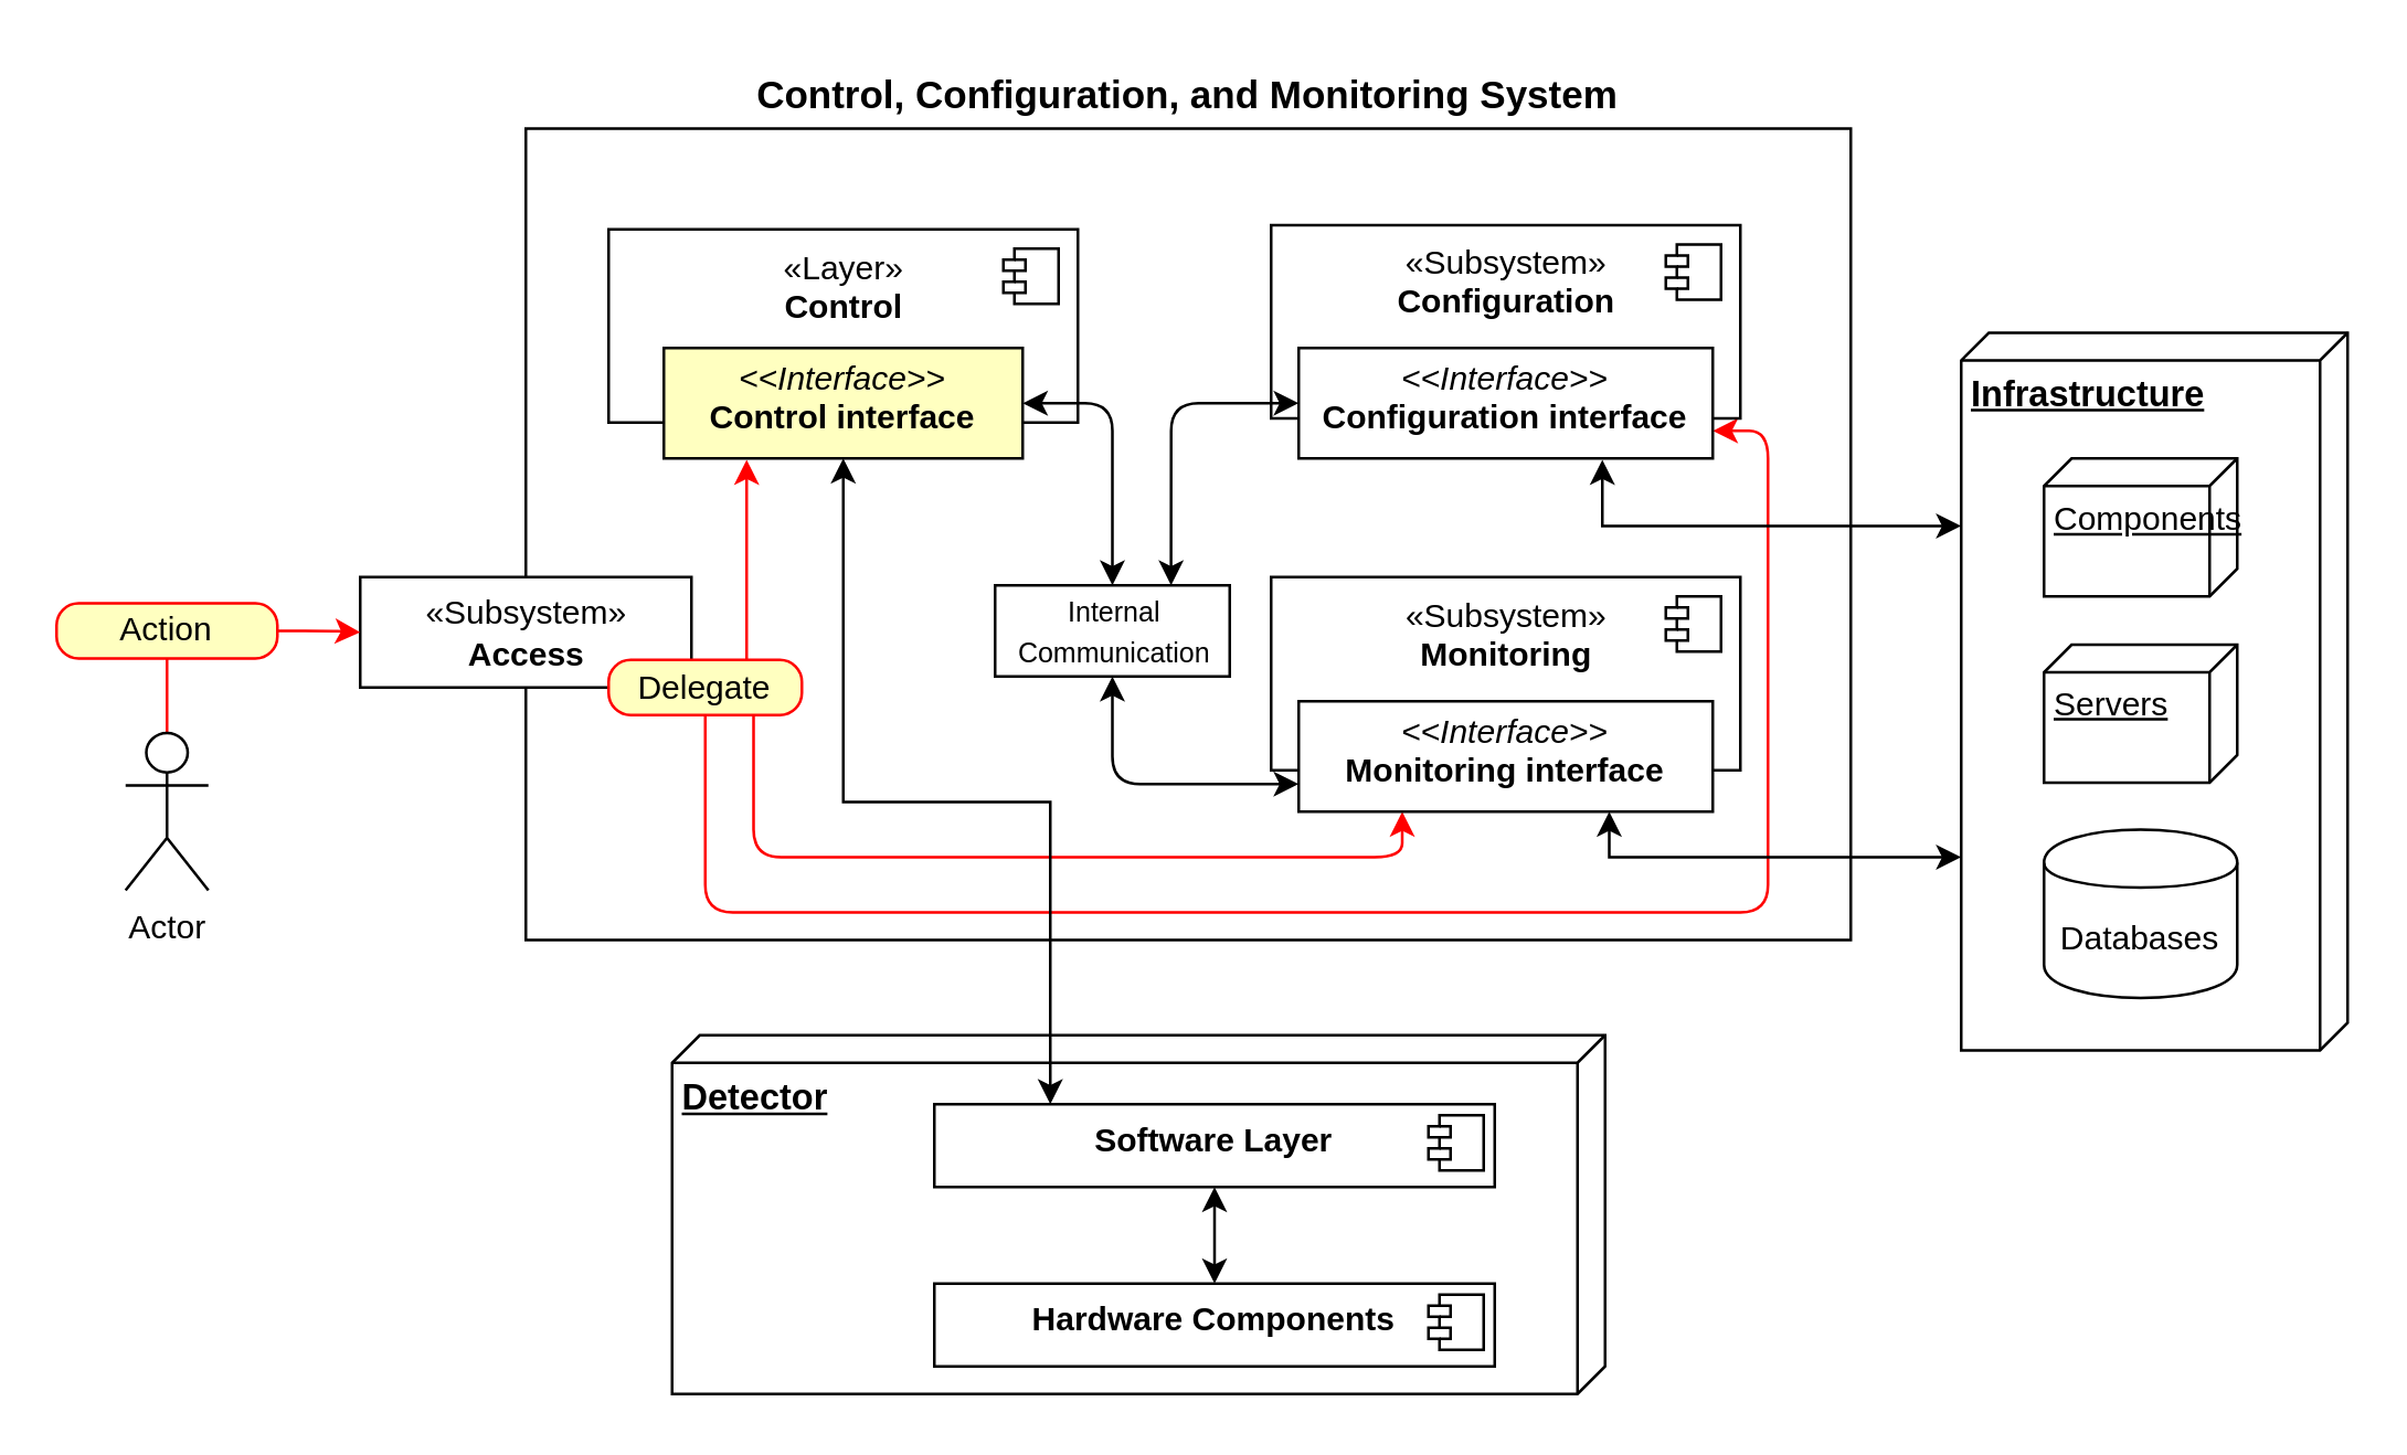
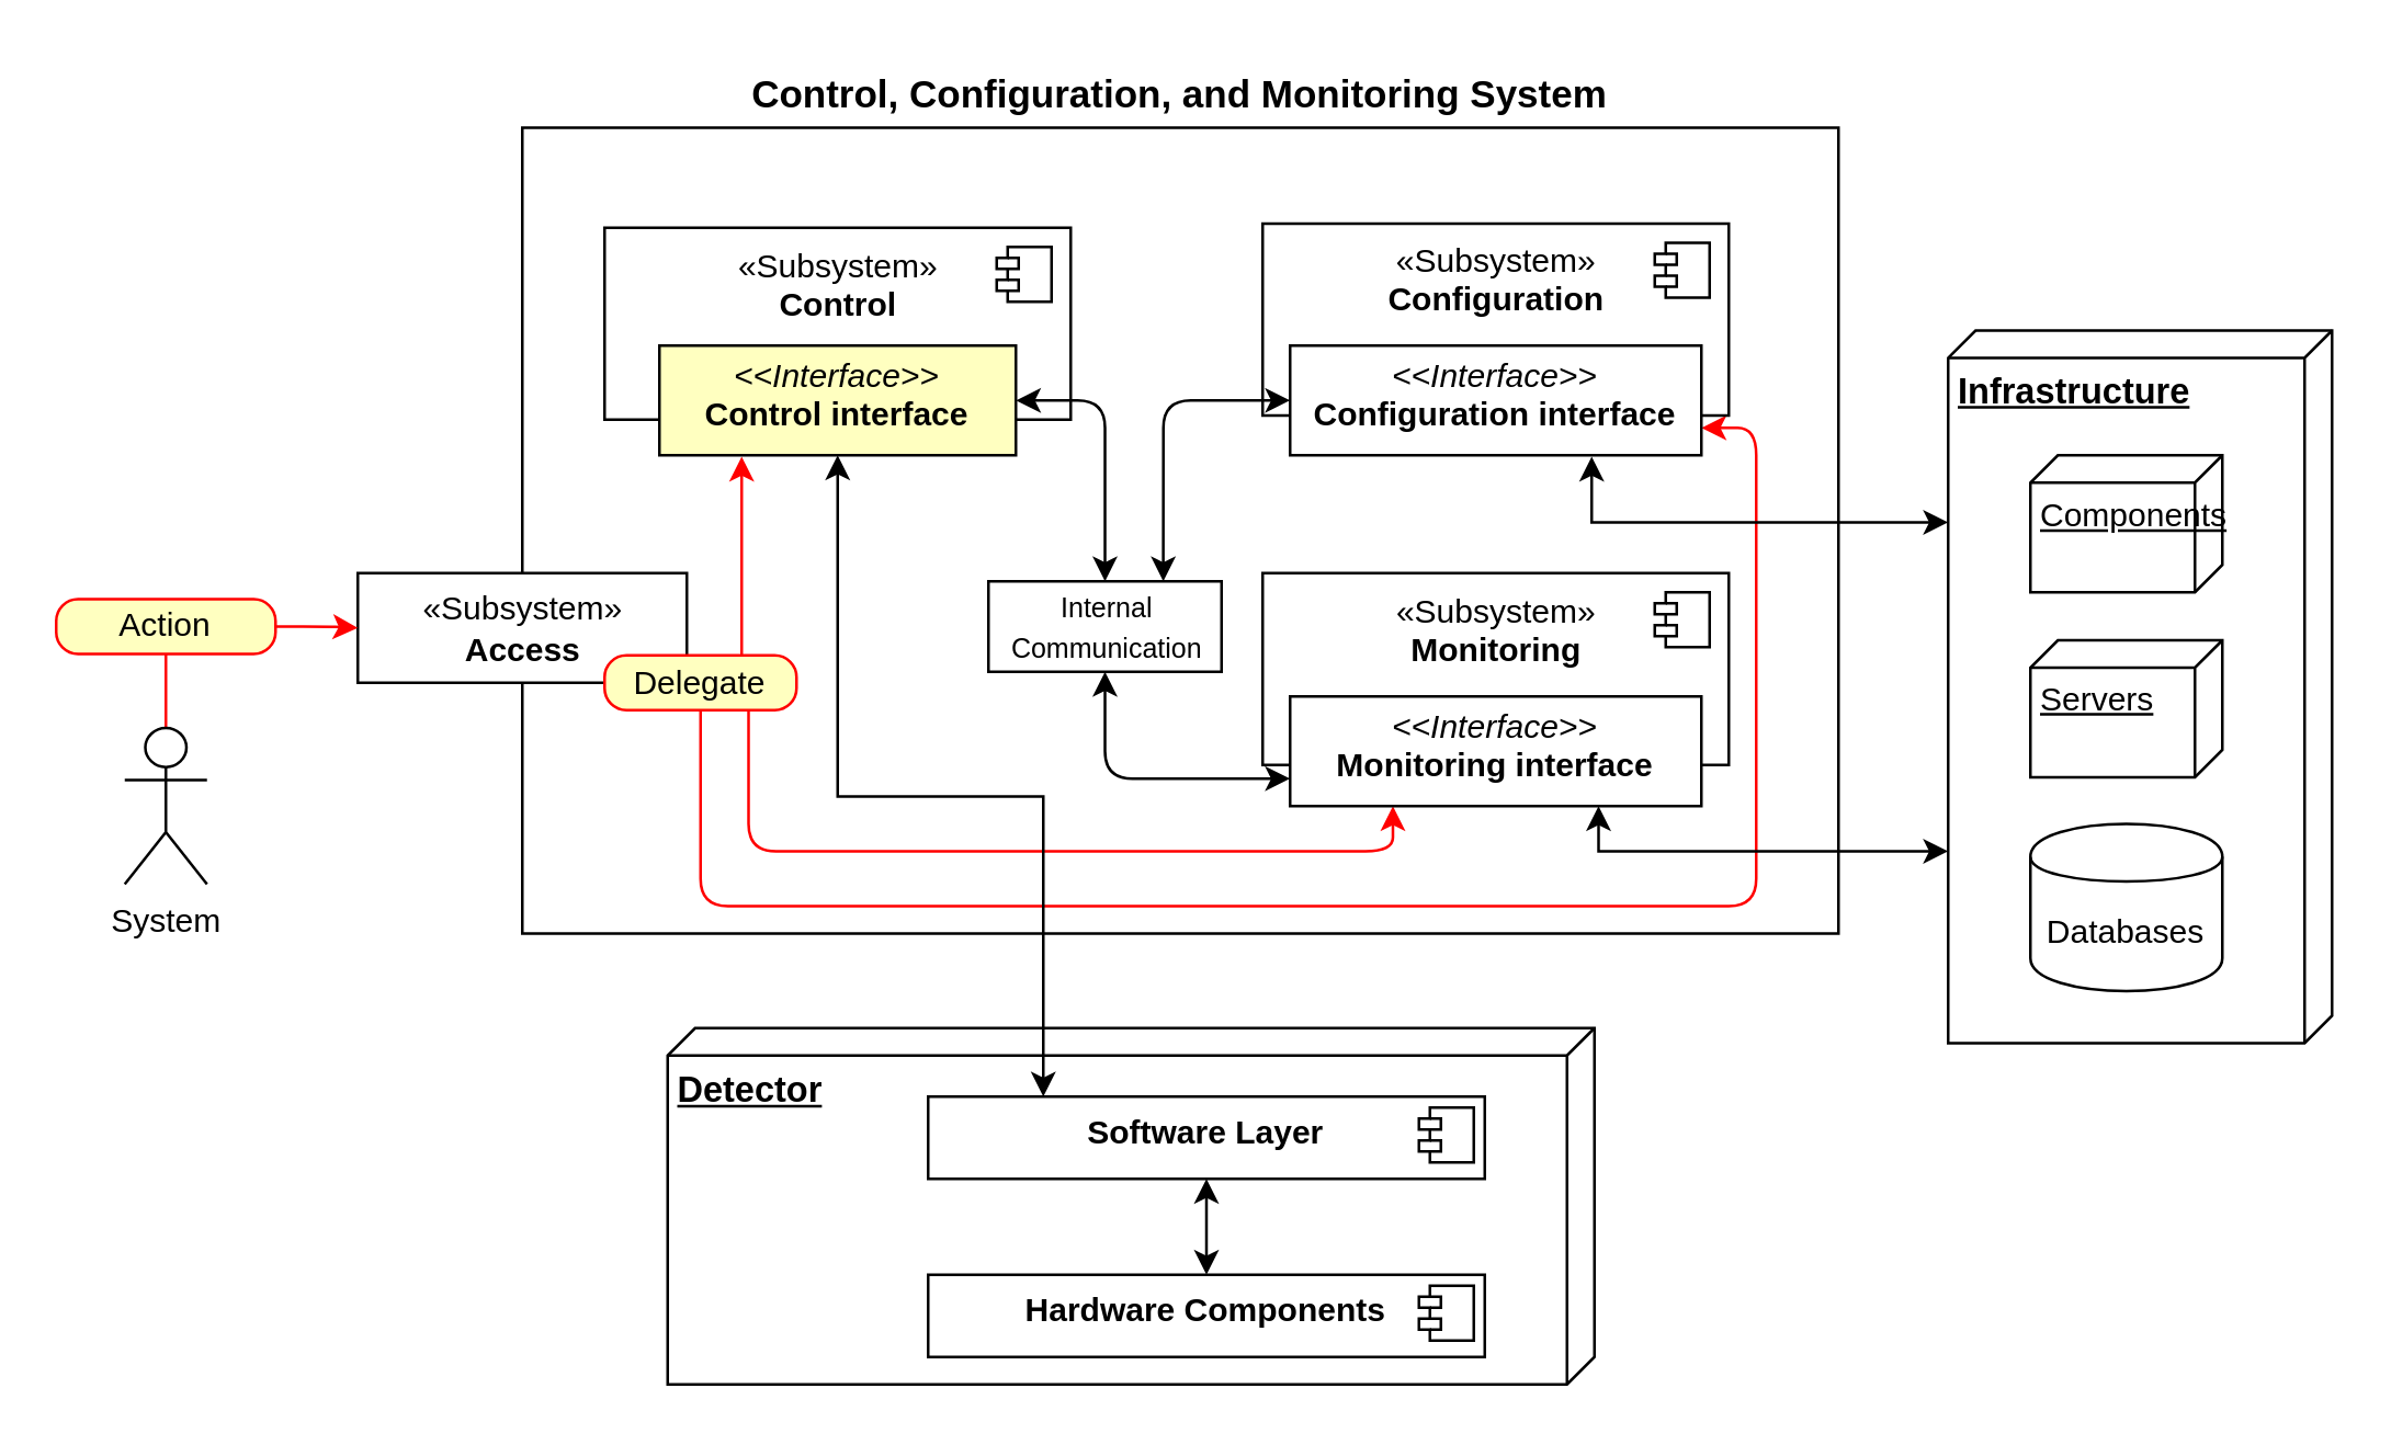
  <mxCell id="0" />
  <mxCell id="1" parent="0" />
  <mxCell id="2" value="" style="html=1;" parent="1" vertex="1"><mxGeometry x="190" y="46" width="480" height="294" as="geometry" /></mxCell>
- <mxCell id="3" value="«Layer»&lt;br&gt;&lt;b&gt;Control&lt;br&gt;&lt;br&gt;&lt;br&gt;&lt;/b&gt;" style="html=1;" parent="1" vertex="1"><mxGeometry x="220" y="82.5" width="170" height="70" as="geometry" /></mxCell>
+ <mxCell id="3" value="«Subsystem»&lt;br&gt;&lt;b&gt;Control&lt;br&gt;&lt;br&gt;&lt;br&gt;&lt;/b&gt;" style="html=1;" parent="1" vertex="1"><mxGeometry x="220" y="82.5" width="170" height="70" as="geometry" /></mxCell>
  <mxCell id="4" value="" style="shape=component;jettyWidth=8;jettyHeight=4;" parent="3" vertex="1"><mxGeometry x="1" width="20" height="20" relative="1" as="geometry"><mxPoint x="-27" y="7" as="offset" /></mxGeometry></mxCell>
  <mxCell id="5" value="Control, Configuration, and Monitoring System" style="text;align=center;fontStyle=1;verticalAlign=middle;spacingLeft=3;spacingRight=3;strokeColor=none;rotatable=0;points=[[0,0.5],[1,0.5]];portConstraint=eastwest;fontSize=14;" parent="1" vertex="1"><mxGeometry x="390" y="20" width="80" height="26" as="geometry" /></mxCell>
  <mxCell id="6" value="«Subsystem»&lt;br&gt;&lt;b&gt;Access&lt;br&gt;&lt;/b&gt;" style="html=1;" parent="1" vertex="1"><mxGeometry x="130" y="208.5" width="120" height="40" as="geometry" /></mxCell>
  <mxCell id="7" style="edgeStyle=orthogonalEdgeStyle;rounded=1;orthogonalLoop=1;jettySize=auto;html=1;entryX=0.25;entryY=1;entryDx=0;entryDy=0;startArrow=none;startFill=0;endArrow=classic;endFill=1;strokeColor=#FF0000;exitX=0.75;exitY=1;exitDx=0;exitDy=0;" parent="1" source="10" target="20" edge="1"><mxGeometry relative="1" as="geometry"><Array as="points"><mxPoint x="273" y="310" /><mxPoint x="508" y="310" /></Array></mxGeometry></mxCell>
  <mxCell id="8" style="edgeStyle=orthogonalEdgeStyle;rounded=1;orthogonalLoop=1;jettySize=auto;html=1;startArrow=none;startFill=0;endArrow=classic;endFill=1;strokeColor=#FF0000;" parent="1" source="10" edge="1"><mxGeometry relative="1" as="geometry"><Array as="points"><mxPoint x="270" y="166" /></Array><mxPoint x="270" y="166" as="targetPoint" /></mxGeometry></mxCell>
  <mxCell id="9" style="edgeStyle=orthogonalEdgeStyle;rounded=1;orthogonalLoop=1;jettySize=auto;html=1;entryX=1;entryY=0.75;entryDx=0;entryDy=0;startArrow=none;startFill=0;endArrow=classic;endFill=1;strokeColor=#FF0000;exitX=0.5;exitY=1;exitDx=0;exitDy=0;" parent="1" source="10" target="17" edge="1"><mxGeometry relative="1" as="geometry"><Array as="points"><mxPoint x="255" y="330" /><mxPoint x="640" y="330" /><mxPoint x="640" y="155" /></Array></mxGeometry></mxCell>
  <mxCell id="10" value="Delegate" style="rounded=1;whiteSpace=wrap;html=1;arcSize=40;fontColor=#000000;fillColor=#ffffc0;strokeColor=#ff0000;" parent="1" vertex="1"><mxGeometry x="220" y="238.5" width="70" height="20" as="geometry" /></mxCell>
  <mxCell id="11" style="edgeStyle=orthogonalEdgeStyle;rounded=1;orthogonalLoop=1;jettySize=auto;html=1;entryX=0.5;entryY=1;entryDx=0;entryDy=0;startArrow=none;startFill=0;endArrow=none;endFill=0;strokeColor=#FF0000;" parent="1" source="12" target="22" edge="1"><mxGeometry relative="1" as="geometry" /></mxCell>
- <mxCell id="12" value="Actor" style="shape=umlActor;verticalLabelPosition=bottom;labelBackgroundColor=#ffffff;verticalAlign=top;html=1;" parent="1" vertex="1"><mxGeometry x="45" y="265" width="30" height="57" as="geometry" /></mxCell>
+ <mxCell id="12" value="System" style="shape=umlActor;verticalLabelPosition=bottom;labelBackgroundColor=#ffffff;verticalAlign=top;html=1;" parent="1" vertex="1"><mxGeometry x="45" y="265" width="30" height="57" as="geometry" /></mxCell>
  <mxCell id="13" value="&lt;p style=&quot;margin: 0px ; margin-top: 4px ; text-align: center&quot;&gt;&lt;i&gt;&amp;lt;&amp;lt;Interface&amp;gt;&amp;gt;&lt;/i&gt;&lt;br&gt;&lt;b&gt;Control interface&lt;/b&gt;&lt;/p&gt;&lt;p&gt;&lt;br&gt;&lt;/p&gt;" style="verticalAlign=top;align=left;overflow=fill;fontSize=12;fontFamily=Helvetica;html=1;fillColor=#ffffc0;" parent="1" vertex="1"><mxGeometry x="240" y="125.5" width="130" height="40" as="geometry" /></mxCell>
  <mxCell id="14" value="«Subsystem»&lt;br&gt;&lt;b&gt;Configuration&lt;br&gt;&lt;br&gt;&lt;br&gt;&lt;/b&gt;" style="html=1;" parent="1" vertex="1"><mxGeometry x="460" y="81" width="170" height="70" as="geometry" /></mxCell>
  <mxCell id="15" value="" style="shape=component;jettyWidth=8;jettyHeight=4;" parent="14" vertex="1"><mxGeometry x="1" width="20" height="20" relative="1" as="geometry"><mxPoint x="-27" y="7" as="offset" /></mxGeometry></mxCell>
  <mxCell id="16" style="edgeStyle=orthogonalEdgeStyle;rounded=1;orthogonalLoop=1;jettySize=auto;html=1;entryX=0.75;entryY=0;entryDx=0;entryDy=0;startArrow=classic;startFill=1;endArrow=classic;endFill=1;strokeColor=#000000;" parent="1" source="17" target="25" edge="1"><mxGeometry relative="1" as="geometry" /></mxCell>
  <mxCell id="17" value="&lt;p style=&quot;margin: 0px ; margin-top: 4px ; text-align: center&quot;&gt;&lt;i&gt;&amp;lt;&amp;lt;Interface&amp;gt;&amp;gt;&lt;/i&gt;&lt;br&gt;&lt;b&gt;Configuration interface&lt;/b&gt;&lt;/p&gt;&lt;p&gt;&lt;br&gt;&lt;/p&gt;" style="verticalAlign=top;align=left;overflow=fill;fontSize=12;fontFamily=Helvetica;html=1;" parent="1" vertex="1"><mxGeometry x="470" y="125.5" width="150" height="40" as="geometry" /></mxCell>
  <mxCell id="18" value="«Subsystem»&lt;br&gt;&lt;b&gt;Monitoring&lt;br&gt;&lt;br&gt;&lt;br&gt;&lt;/b&gt;" style="html=1;" parent="1" vertex="1"><mxGeometry x="460" y="208.5" width="170" height="70" as="geometry" /></mxCell>
  <mxCell id="19" value="" style="shape=component;jettyWidth=8;jettyHeight=4;" parent="18" vertex="1"><mxGeometry x="1" width="20" height="20" relative="1" as="geometry"><mxPoint x="-27" y="7" as="offset" /></mxGeometry></mxCell>
  <mxCell id="20" value="&lt;p style=&quot;margin: 0px ; margin-top: 4px ; text-align: center&quot;&gt;&lt;i&gt;&amp;lt;&amp;lt;Interface&amp;gt;&amp;gt;&lt;/i&gt;&lt;br&gt;&lt;b&gt;Monitoring interface&lt;/b&gt;&lt;/p&gt;&lt;p&gt;&lt;br&gt;&lt;/p&gt;" style="verticalAlign=top;align=left;overflow=fill;fontSize=12;fontFamily=Helvetica;html=1;" parent="1" vertex="1"><mxGeometry x="470" y="253.5" width="150" height="40" as="geometry" /></mxCell>
  <mxCell id="21" style="edgeStyle=orthogonalEdgeStyle;rounded=1;orthogonalLoop=1;jettySize=auto;html=1;entryX=0;entryY=0.5;entryDx=0;entryDy=0;startArrow=none;startFill=0;endArrow=classic;endFill=1;strokeColor=#FF0000;" parent="1" source="22" target="6" edge="1"><mxGeometry relative="1" as="geometry" /></mxCell>
  <mxCell id="22" value="Action" style="rounded=1;whiteSpace=wrap;html=1;arcSize=40;fontColor=#000000;fillColor=#ffffc0;strokeColor=#ff0000;" parent="1" vertex="1"><mxGeometry x="20" y="218" width="80" height="20" as="geometry" /></mxCell>
  <mxCell id="23" style="edgeStyle=orthogonalEdgeStyle;rounded=1;orthogonalLoop=1;jettySize=auto;html=1;entryX=1;entryY=0.5;entryDx=0;entryDy=0;startArrow=classic;startFill=1;endArrow=classic;endFill=1;strokeColor=#000000;" parent="1" source="25" target="13" edge="1"><mxGeometry relative="1" as="geometry" /></mxCell>
  <mxCell id="24" style="edgeStyle=orthogonalEdgeStyle;rounded=1;orthogonalLoop=1;jettySize=auto;html=1;entryX=0;entryY=0.75;entryDx=0;entryDy=0;startArrow=classic;startFill=1;endArrow=classic;endFill=1;strokeColor=#000000;exitX=0.5;exitY=1;exitDx=0;exitDy=0;" parent="1" source="25" target="20" edge="1"><mxGeometry relative="1" as="geometry" /></mxCell>
  <mxCell id="25" value="&lt;font style=&quot;font-size: 10px&quot;&gt;Internal &lt;br&gt;Communication&lt;/font&gt;" style="html=1;" parent="1" vertex="1"><mxGeometry x="360" y="211.5" width="85" height="33" as="geometry" /></mxCell>
  <mxCell id="26" value="&lt;font size=&quot;1&quot;&gt;&lt;b style=&quot;font-size: 13px&quot;&gt;Detector&lt;/b&gt;&lt;/font&gt;" style="verticalAlign=top;align=left;spacingTop=8;spacingLeft=2;spacingRight=12;shape=cube;size=10;direction=south;fontStyle=4;html=1;" vertex="1" parent="1"><mxGeometry x="243" y="374.5" width="338" height="130" as="geometry" /></mxCell>
  <mxCell id="27" value="&lt;p style=&quot;margin: 0px ; margin-top: 6px ; text-align: center&quot;&gt;&lt;b&gt;Hardware Components&lt;/b&gt;&lt;/p&gt;" style="align=left;overflow=fill;html=1;" vertex="1" parent="1"><mxGeometry x="338" y="464.5" width="203" height="30" as="geometry" /></mxCell>
  <mxCell id="28" value="" style="shape=component;jettyWidth=8;jettyHeight=4;" vertex="1" parent="27"><mxGeometry x="1" width="20" height="20" relative="1" as="geometry"><mxPoint x="-24" y="4" as="offset" /></mxGeometry></mxCell>
  <mxCell id="29" style="edgeStyle=orthogonalEdgeStyle;rounded=0;orthogonalLoop=1;jettySize=auto;html=1;entryX=0.5;entryY=0;entryDx=0;entryDy=0;startArrow=classic;startFill=1;" edge="1" parent="1" source="31" target="27"><mxGeometry relative="1" as="geometry" /></mxCell>
  <mxCell id="30" value="" style="edgeStyle=orthogonalEdgeStyle;rounded=0;orthogonalLoop=1;jettySize=auto;html=1;startArrow=classic;startFill=1;endArrow=classic;endFill=1;entryX=0.5;entryY=1;entryDx=0;entryDy=0;" edge="1" parent="1" source="31" target="13"><mxGeometry relative="1" as="geometry"><Array as="points"><mxPoint x="380" y="290" /><mxPoint x="305" y="290" /></Array></mxGeometry></mxCell>
  <mxCell id="31" value="&lt;p style=&quot;margin: 0px ; margin-top: 6px ; text-align: center&quot;&gt;&lt;b&gt;Software Layer&lt;/b&gt;&lt;/p&gt;" style="align=left;overflow=fill;html=1;" vertex="1" parent="1"><mxGeometry x="338" y="399.5" width="203" height="30" as="geometry" /></mxCell>
  <mxCell id="32" value="" style="shape=component;jettyWidth=8;jettyHeight=4;" vertex="1" parent="31"><mxGeometry x="1" width="20" height="20" relative="1" as="geometry"><mxPoint x="-24" y="4" as="offset" /></mxGeometry></mxCell>
  <mxCell id="33" style="edgeStyle=orthogonalEdgeStyle;rounded=0;orthogonalLoop=1;jettySize=auto;html=1;startArrow=classic;startFill=1;endArrow=classic;endFill=1;fontSize=14;" edge="1" parent="1" source="35"><mxGeometry relative="1" as="geometry"><mxPoint x="580" y="166" as="targetPoint" /><Array as="points"><mxPoint x="580" y="190" /><mxPoint x="580" y="166" /></Array></mxGeometry></mxCell>
  <mxCell id="34" style="edgeStyle=orthogonalEdgeStyle;rounded=0;orthogonalLoop=1;jettySize=auto;html=1;entryX=0.75;entryY=1;entryDx=0;entryDy=0;startArrow=classic;startFill=1;endArrow=classic;endFill=1;fontSize=14;" edge="1" parent="1" source="35" target="20"><mxGeometry relative="1" as="geometry"><Array as="points"><mxPoint x="582" y="310" /></Array></mxGeometry></mxCell>
  <mxCell id="35" value="&lt;font size=&quot;1&quot;&gt;&lt;b style=&quot;font-size: 13px&quot;&gt;Infrastructure&lt;/b&gt;&lt;/font&gt;" style="verticalAlign=top;align=left;spacingTop=8;spacingLeft=2;spacingRight=12;shape=cube;size=10;direction=south;fontStyle=4;html=1;" vertex="1" parent="1"><mxGeometry x="710" y="120" width="140" height="260" as="geometry" /></mxCell>
  <mxCell id="36" value="Databases" style="shape=cylinder;whiteSpace=wrap;html=1;boundedLbl=1;backgroundOutline=1;" vertex="1" parent="1"><mxGeometry x="740" y="300" width="70" height="61" as="geometry" /></mxCell>
  <mxCell id="37" value="Components" style="verticalAlign=top;align=left;spacingTop=8;spacingLeft=2;spacingRight=12;shape=cube;size=10;direction=south;fontStyle=4;html=1;" vertex="1" parent="1"><mxGeometry x="740" y="165.5" width="70" height="50" as="geometry" /></mxCell>
  <mxCell id="38" value="Servers&lt;br&gt;" style="verticalAlign=top;align=left;spacingTop=8;spacingLeft=2;spacingRight=12;shape=cube;size=10;direction=south;fontStyle=4;html=1;" vertex="1" parent="1"><mxGeometry x="740" y="233" width="70" height="50" as="geometry" /></mxCell>
